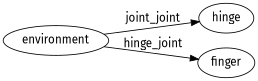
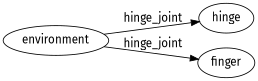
  digraph {
    fontname="Fira Sans"
    rankdir=LR
    node [fontname="Fira Sans"]
    edge [fontname="Fira Sans" terminal=T]
    n1 [indicator=20 label=environment]
    n2 [indicator=30 label=hinge]
    n3 [indicator=40 label=finger terminal=T]
-   n1 -> n2 [label=joint_joint]
+   n1 -> n2 [label=hinge_joint]
    n1 -> n3 [label=hinge_joint]
  }
